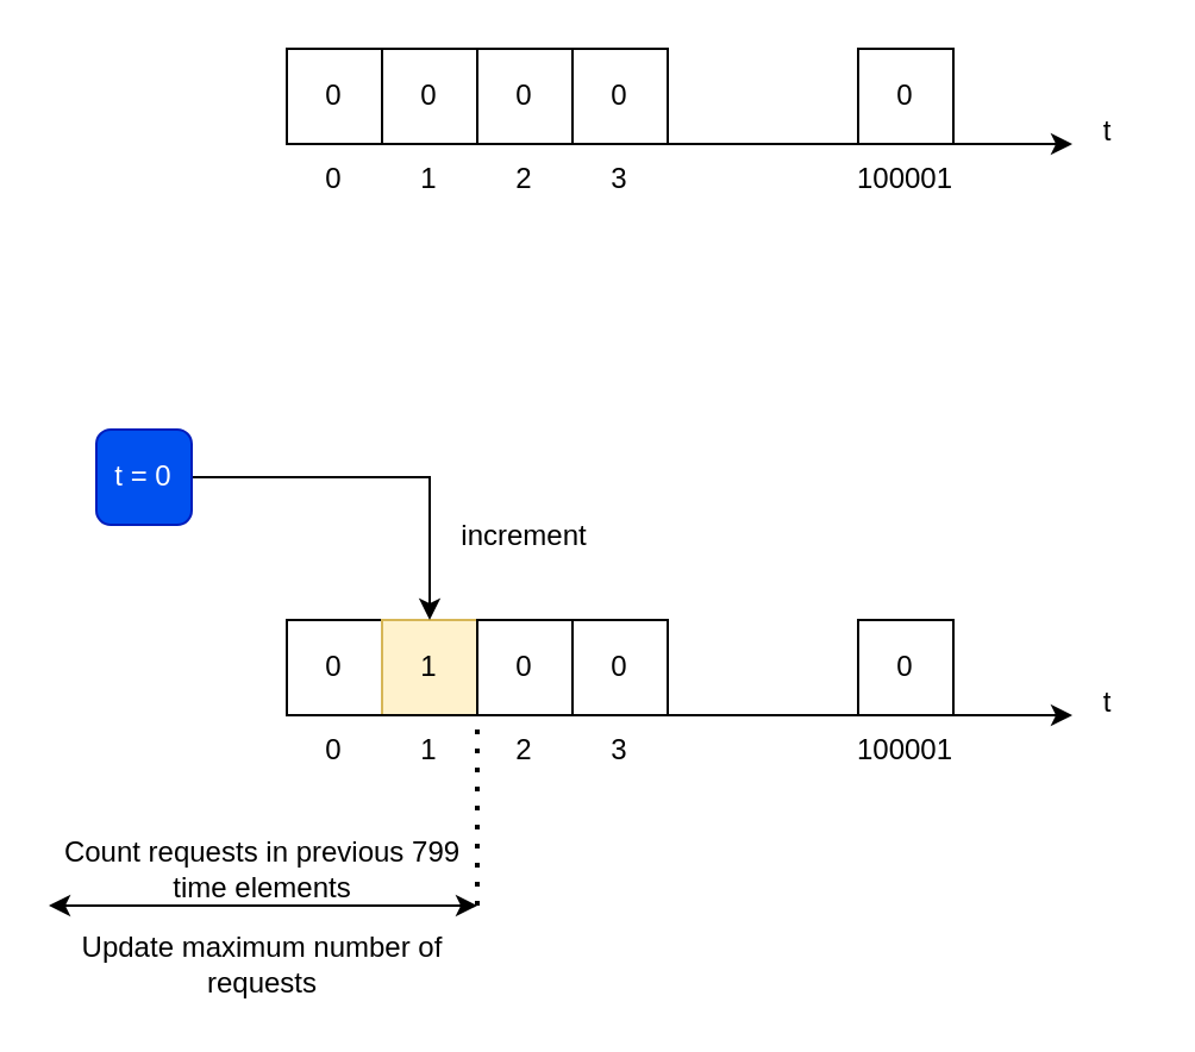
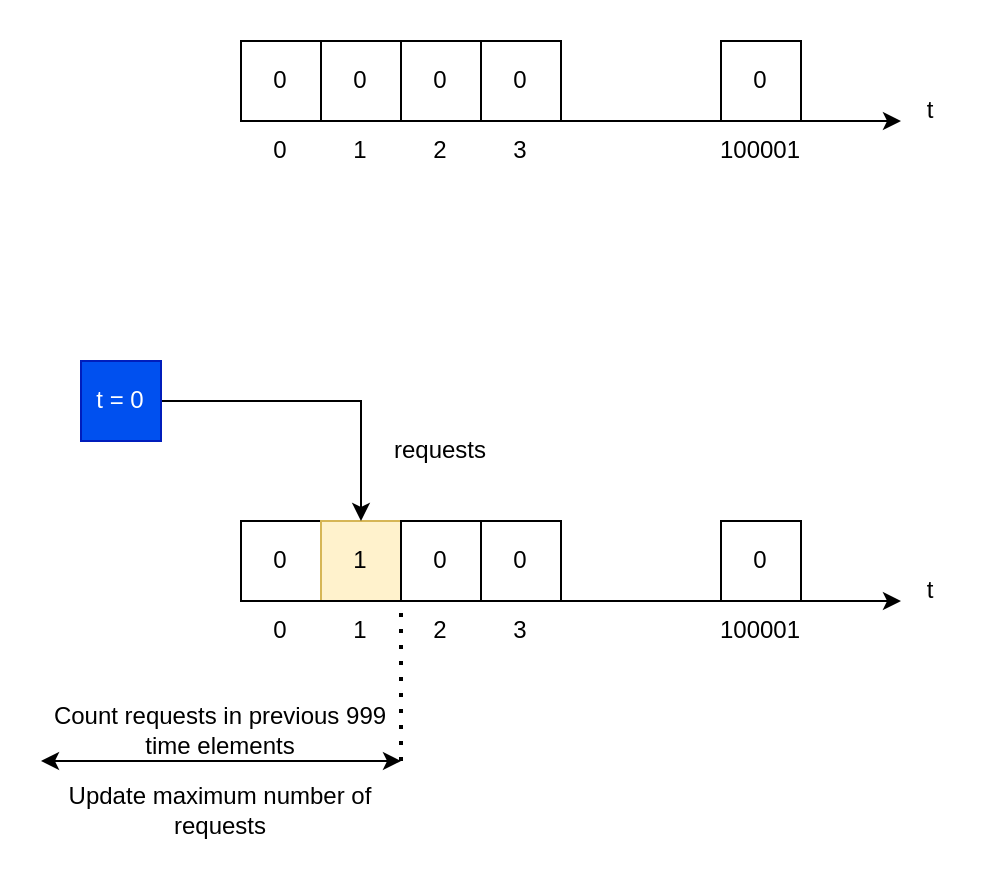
  <mxCell id="0" />
  <mxCell id="1" parent="0" />
  <mxCell id="2" value="0" style="rounded=0;whiteSpace=wrap;html=1;" vertex="1" parent="1"><mxGeometry x="120" y="20" width="40" height="40" as="geometry" /></mxCell>
  <mxCell id="3" value="0" style="rounded=0;whiteSpace=wrap;html=1;" vertex="1" parent="1"><mxGeometry x="160" y="20" width="40" height="40" as="geometry" /></mxCell>
  <mxCell id="4" value="0" style="rounded=0;whiteSpace=wrap;html=1;" vertex="1" parent="1"><mxGeometry x="200" y="20" width="40" height="40" as="geometry" /></mxCell>
  <mxCell id="5" value="" style="endArrow=classic;html=1;rounded=0;" edge="1" parent="1"><mxGeometry width="50" height="50" relative="1" as="geometry"><mxPoint x="120" y="60" as="sourcePoint" /><mxPoint x="450" y="60" as="targetPoint" /></mxGeometry></mxCell>
  <mxCell id="6" value="0" style="rounded=0;whiteSpace=wrap;html=1;" vertex="1" parent="1"><mxGeometry x="360" y="20" width="40" height="40" as="geometry" /></mxCell>
  <mxCell id="7" value="t" style="text;html=1;strokeColor=none;fillColor=none;align=center;verticalAlign=middle;whiteSpace=wrap;rounded=0;" vertex="1" parent="1"><mxGeometry x="450" y="40" width="30" height="30" as="geometry" /></mxCell>
  <mxCell id="8" value="1" style="text;html=1;strokeColor=none;fillColor=none;align=center;verticalAlign=middle;whiteSpace=wrap;rounded=0;" vertex="1" parent="1"><mxGeometry x="160" y="60" width="40" height="30" as="geometry" /></mxCell>
  <mxCell id="9" value="2" style="text;html=1;strokeColor=none;fillColor=none;align=center;verticalAlign=middle;whiteSpace=wrap;rounded=0;" vertex="1" parent="1"><mxGeometry x="200" y="60" width="40" height="30" as="geometry" /></mxCell>
  <mxCell id="10" value="100001" style="text;html=1;strokeColor=none;fillColor=none;align=center;verticalAlign=middle;whiteSpace=wrap;rounded=0;" vertex="1" parent="1"><mxGeometry x="350" y="60" width="60" height="30" as="geometry" /></mxCell>
  <mxCell id="11" value="0" style="rounded=0;whiteSpace=wrap;html=1;" vertex="1" parent="1"><mxGeometry x="240" y="20" width="40" height="40" as="geometry" /></mxCell>
  <mxCell id="12" value="3" style="text;html=1;strokeColor=none;fillColor=none;align=center;verticalAlign=middle;whiteSpace=wrap;rounded=0;" vertex="1" parent="1"><mxGeometry x="240" y="60" width="40" height="30" as="geometry" /></mxCell>
  <mxCell id="13" value="0" style="rounded=0;whiteSpace=wrap;html=1;" vertex="1" parent="1"><mxGeometry x="120" y="260" width="40" height="40" as="geometry" /></mxCell>
  <mxCell id="14" value="1" style="rounded=0;whiteSpace=wrap;html=1;fillColor=#fff2cc;strokeColor=#d6b656;" vertex="1" parent="1"><mxGeometry x="160" y="260" width="40" height="40" as="geometry" /></mxCell>
  <mxCell id="15" value="0" style="rounded=0;whiteSpace=wrap;html=1;" vertex="1" parent="1"><mxGeometry x="200" y="260" width="40" height="40" as="geometry" /></mxCell>
  <mxCell id="16" value="" style="endArrow=classic;html=1;rounded=0;" edge="1" parent="1"><mxGeometry width="50" height="50" relative="1" as="geometry"><mxPoint x="120" y="300" as="sourcePoint" /><mxPoint x="450" y="300" as="targetPoint" /></mxGeometry></mxCell>
  <mxCell id="17" value="0" style="rounded=0;whiteSpace=wrap;html=1;" vertex="1" parent="1"><mxGeometry x="360" y="260" width="40" height="40" as="geometry" /></mxCell>
  <mxCell id="18" value="t" style="text;html=1;strokeColor=none;fillColor=none;align=center;verticalAlign=middle;whiteSpace=wrap;rounded=0;" vertex="1" parent="1"><mxGeometry x="450" y="280" width="30" height="30" as="geometry" /></mxCell>
  <mxCell id="19" value="1" style="text;html=1;strokeColor=none;fillColor=none;align=center;verticalAlign=middle;whiteSpace=wrap;rounded=0;" vertex="1" parent="1"><mxGeometry x="160" y="300" width="40" height="30" as="geometry" /></mxCell>
  <mxCell id="20" value="2" style="text;html=1;strokeColor=none;fillColor=none;align=center;verticalAlign=middle;whiteSpace=wrap;rounded=0;" vertex="1" parent="1"><mxGeometry x="200" y="300" width="40" height="30" as="geometry" /></mxCell>
  <mxCell id="21" value="100001" style="text;html=1;strokeColor=none;fillColor=none;align=center;verticalAlign=middle;whiteSpace=wrap;rounded=0;" vertex="1" parent="1"><mxGeometry x="350" y="300" width="60" height="30" as="geometry" /></mxCell>
  <mxCell id="22" value="0" style="rounded=0;whiteSpace=wrap;html=1;" vertex="1" parent="1"><mxGeometry x="240" y="260" width="40" height="40" as="geometry" /></mxCell>
  <mxCell id="23" value="3" style="text;html=1;strokeColor=none;fillColor=none;align=center;verticalAlign=middle;whiteSpace=wrap;rounded=0;" vertex="1" parent="1"><mxGeometry x="240" y="300" width="40" height="30" as="geometry" /></mxCell>
  <mxCell id="24" style="edgeStyle=orthogonalEdgeStyle;rounded=0;orthogonalLoop=1;jettySize=auto;html=1;exitX=1;exitY=0.5;exitDx=0;exitDy=0;entryX=0.5;entryY=0;entryDx=0;entryDy=0;" edge="1" parent="1" source="25" target="14"><mxGeometry relative="1" as="geometry" /></mxCell>
- <mxCell id="25" value="t = 0" style="whiteSpace=wrap;html=1;fillColor=#0050ef;fontColor=#ffffff;strokeColor=#001DBC;rounded=1;" vertex="1" parent="1"><mxGeometry x="40" y="180" width="40" height="40" as="geometry" /></mxCell>
+ <mxCell id="25" value="t = 0" style="rounded=0;whiteSpace=wrap;html=1;fillColor=#0050ef;fontColor=#ffffff;strokeColor=#001DBC;" vertex="1" parent="1"><mxGeometry x="40" y="180" width="40" height="40" as="geometry" /></mxCell>
  <mxCell id="26" value="0" style="text;html=1;strokeColor=none;fillColor=none;align=center;verticalAlign=middle;whiteSpace=wrap;rounded=0;" vertex="1" parent="1"><mxGeometry x="120" y="60" width="40" height="30" as="geometry" /></mxCell>
  <mxCell id="27" value="0" style="text;html=1;strokeColor=none;fillColor=none;align=center;verticalAlign=middle;whiteSpace=wrap;rounded=0;" vertex="1" parent="1"><mxGeometry x="120" y="300" width="40" height="30" as="geometry" /></mxCell>
- <mxCell id="28" value="increment" style="text;html=1;strokeColor=none;fillColor=none;align=center;verticalAlign=middle;whiteSpace=wrap;rounded=0;" vertex="1" parent="1"><mxGeometry x="180" y="210" width="80" height="30" as="geometry" /></mxCell>
+ <mxCell id="28" value="requests" style="text;html=1;strokeColor=none;fillColor=none;align=center;verticalAlign=middle;whiteSpace=wrap;rounded=0;" vertex="1" parent="1"><mxGeometry x="180" y="210" width="80" height="30" as="geometry" /></mxCell>
  <mxCell id="29" value="" style="endArrow=classic;startArrow=classic;html=1;rounded=0;" edge="1" parent="1"><mxGeometry width="50" height="50" relative="1" as="geometry"><mxPoint x="20" y="380" as="sourcePoint" /><mxPoint x="200" y="380" as="targetPoint" /></mxGeometry></mxCell>
  <mxCell id="30" value="" style="endArrow=none;dashed=1;html=1;dashPattern=1 3;strokeWidth=2;rounded=0;entryX=0;entryY=0;entryDx=0;entryDy=0;" edge="1" parent="1" target="20"><mxGeometry width="50" height="50" relative="1" as="geometry"><mxPoint x="200" y="380" as="sourcePoint" /><mxPoint x="240" y="390" as="targetPoint" /></mxGeometry></mxCell>
- <mxCell id="31" value="Count requests in previous 799 time elements" style="text;html=1;strokeColor=none;fillColor=none;align=center;verticalAlign=middle;whiteSpace=wrap;rounded=0;" vertex="1" parent="1"><mxGeometry x="20" y="350" width="180" height="30" as="geometry" /></mxCell>
+ <mxCell id="31" value="Count requests in previous 999 time elements" style="text;html=1;strokeColor=none;fillColor=none;align=center;verticalAlign=middle;whiteSpace=wrap;rounded=0;" vertex="1" parent="1"><mxGeometry x="20" y="350" width="180" height="30" as="geometry" /></mxCell>
  <mxCell id="32" value="Update maximum number of requests" style="text;html=1;strokeColor=none;fillColor=none;align=center;verticalAlign=middle;whiteSpace=wrap;rounded=0;" vertex="1" parent="1"><mxGeometry x="20" y="390" width="180" height="30" as="geometry" /></mxCell>
